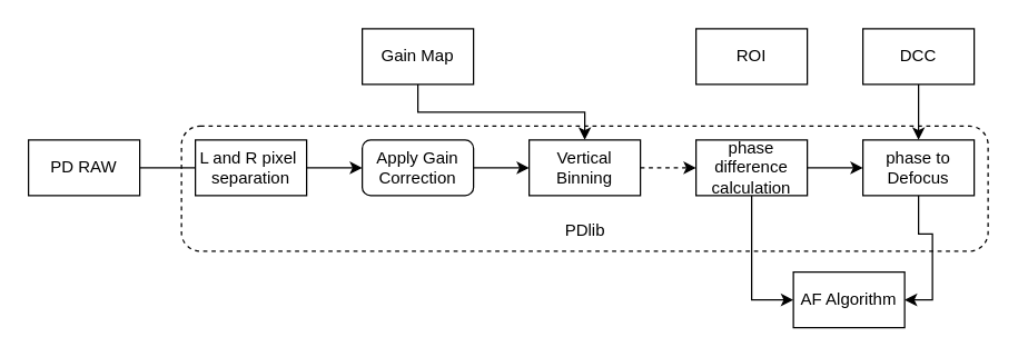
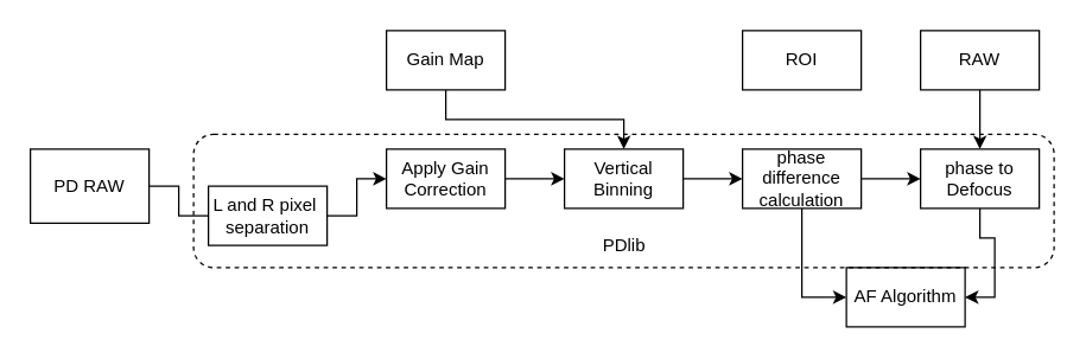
  <mxCell id="0" />
  <mxCell id="1" parent="0" />
  <mxCell id="2" style="edgeStyle=orthogonalEdgeStyle;rounded=0;orthogonalLoop=1;jettySize=auto;html=1;exitX=1;exitY=0.5;exitDx=0;exitDy=0;entryX=0;entryY=0.5;entryDx=0;entryDy=0;endArrow=none;" edge="1" parent="1" source="3" target="5"><mxGeometry relative="1" as="geometry" /></mxCell>
- <mxCell id="3" value="PD RAW" style="rounded=0;whiteSpace=wrap;html=1;" vertex="1" parent="1"><mxGeometry x="20" y="100" width="80" height="40" as="geometry" /></mxCell>
+ <mxCell id="3" value="PD RAW" style="rounded=0;whiteSpace=wrap;html=1;" vertex="1" parent="1"><mxGeometry x="20" y="100" width="80" height="50" as="geometry" /></mxCell>
  <mxCell id="4" style="edgeStyle=orthogonalEdgeStyle;rounded=0;orthogonalLoop=1;jettySize=auto;html=1;exitX=1;exitY=0.5;exitDx=0;exitDy=0;entryX=0;entryY=0.5;entryDx=0;entryDy=0;" edge="1" parent="1" source="5" target="7"><mxGeometry relative="1" as="geometry" /></mxCell>
- <mxCell id="5" value="L and R pixel&amp;nbsp;&lt;br&gt;separation" style="rounded=0;whiteSpace=wrap;html=1;" vertex="1" parent="1"><mxGeometry x="140" y="100" width="80" height="40" as="geometry" /></mxCell>
+ <mxCell id="5" value="L and R pixel&amp;nbsp;&lt;br&gt;separation" style="rounded=0;whiteSpace=wrap;html=1;" vertex="1" parent="1"><mxGeometry x="140" y="125" width="80" height="40" as="geometry" /></mxCell>
  <mxCell id="6" style="edgeStyle=orthogonalEdgeStyle;rounded=0;orthogonalLoop=1;jettySize=auto;html=1;exitX=1;exitY=0.5;exitDx=0;exitDy=0;entryX=0;entryY=0.5;entryDx=0;entryDy=0;" edge="1" parent="1" source="7" target="9"><mxGeometry relative="1" as="geometry" /></mxCell>
- <mxCell id="7" value="Apply Gain&lt;br&gt;Correction" style="whiteSpace=wrap;html=1;rounded=1;" vertex="1" parent="1"><mxGeometry x="260" y="100" width="80" height="40" as="geometry" /></mxCell>
- <mxCell id="8" style="edgeStyle=orthogonalEdgeStyle;rounded=0;orthogonalLoop=1;jettySize=auto;html=1;exitX=1;exitY=0.5;exitDx=0;exitDy=0;entryX=0;entryY=0.5;entryDx=0;entryDy=0;dashed=1;" edge="1" parent="1" source="9" target="12"><mxGeometry relative="1" as="geometry" /></mxCell>
+ <mxCell id="7" value="Apply Gain&lt;br&gt;Correction" style="rounded=0;whiteSpace=wrap;html=1;" vertex="1" parent="1"><mxGeometry x="260" y="100" width="80" height="40" as="geometry" /></mxCell>
+ <mxCell id="8" style="edgeStyle=orthogonalEdgeStyle;rounded=0;orthogonalLoop=1;jettySize=auto;html=1;exitX=1;exitY=0.5;exitDx=0;exitDy=0;entryX=0;entryY=0.5;entryDx=0;entryDy=0;" edge="1" parent="1" source="9" target="12"><mxGeometry relative="1" as="geometry" /></mxCell>
  <mxCell id="9" value="Vertical&lt;br&gt;Binning" style="rounded=0;whiteSpace=wrap;html=1;" vertex="1" parent="1"><mxGeometry x="380" y="100" width="80" height="40" as="geometry" /></mxCell>
  <mxCell id="10" style="edgeStyle=orthogonalEdgeStyle;rounded=0;orthogonalLoop=1;jettySize=auto;html=1;exitX=1;exitY=0.5;exitDx=0;exitDy=0;entryX=0;entryY=0.5;entryDx=0;entryDy=0;" edge="1" parent="1" source="12" target="14"><mxGeometry relative="1" as="geometry" /></mxCell>
  <mxCell id="11" style="edgeStyle=orthogonalEdgeStyle;rounded=0;orthogonalLoop=1;jettySize=auto;html=1;exitX=0.5;exitY=1;exitDx=0;exitDy=0;entryX=0;entryY=0.5;entryDx=0;entryDy=0;" edge="1" parent="1" source="12" target="18"><mxGeometry relative="1" as="geometry" /></mxCell>
  <mxCell id="12" value="phase difference&lt;br&gt;calculation" style="rounded=0;whiteSpace=wrap;html=1;" vertex="1" parent="1"><mxGeometry x="500" y="100" width="80" height="40" as="geometry" /></mxCell>
  <mxCell id="13" style="edgeStyle=orthogonalEdgeStyle;rounded=0;orthogonalLoop=1;jettySize=auto;html=1;exitX=0.5;exitY=1;exitDx=0;exitDy=0;entryX=1;entryY=0.5;entryDx=0;entryDy=0;" edge="1" parent="1" source="14" target="18"><mxGeometry relative="1" as="geometry" /></mxCell>
  <mxCell id="14" value="phase to Defocus" style="rounded=0;whiteSpace=wrap;html=1;" vertex="1" parent="1"><mxGeometry x="620" y="100" width="80" height="40" as="geometry" /></mxCell>
  <mxCell id="15" style="edgeStyle=orthogonalEdgeStyle;rounded=0;orthogonalLoop=1;jettySize=auto;html=1;exitX=0.5;exitY=1;exitDx=0;exitDy=0;entryX=0.5;entryY=0;entryDx=0;entryDy=0;" edge="1" parent="1" source="16" target="14"><mxGeometry relative="1" as="geometry" /></mxCell>
- <mxCell id="16" value="DCC" style="rounded=0;whiteSpace=wrap;html=1;" vertex="1" parent="1"><mxGeometry x="620" y="20" width="80" height="40" as="geometry" /></mxCell>
+ <mxCell id="16" value="RAW" style="rounded=0;whiteSpace=wrap;html=1;" vertex="1" parent="1"><mxGeometry x="620" y="20" width="80" height="40" as="geometry" /></mxCell>
  <mxCell id="17" value="ROI" style="rounded=0;whiteSpace=wrap;html=1;" vertex="1" parent="1"><mxGeometry x="500" y="20" width="80" height="40" as="geometry" /></mxCell>
- <mxCell id="18" value="AF Algorithm" style="rounded=0;whiteSpace=wrap;html=1;" vertex="1" parent="1"><mxGeometry x="570" y="195" width="80" height="40" as="geometry" /></mxCell>
+ <mxCell id="18" value="AF Algorithm" style="rounded=0;whiteSpace=wrap;html=1;" vertex="1" parent="1"><mxGeometry x="570" y="180" width="80" height="40" as="geometry" /></mxCell>
  <mxCell id="19" style="edgeStyle=orthogonalEdgeStyle;rounded=0;orthogonalLoop=1;jettySize=auto;html=1;exitX=0.5;exitY=1;exitDx=0;exitDy=0;" edge="1" parent="1" source="20" target="9"><mxGeometry relative="1" as="geometry" /></mxCell>
  <mxCell id="20" value="Gain Map" style="rounded=0;whiteSpace=wrap;html=1;" vertex="1" parent="1"><mxGeometry x="260" y="20" width="80" height="40" as="geometry" /></mxCell>
  <mxCell id="21" value="" style="rounded=1;whiteSpace=wrap;html=1;fillColor=none;dashed=1;" vertex="1" parent="1"><mxGeometry x="130" y="90" width="580" height="90" as="geometry" /></mxCell>
  <mxCell id="22" value="PDlib" style="text;html=1;align=center;verticalAlign=middle;resizable=0;points=[];autosize=1;strokeColor=none;fillColor=none;" vertex="1" parent="1"><mxGeometry x="395" y="150" width="50" height="30" as="geometry" /></mxCell>
